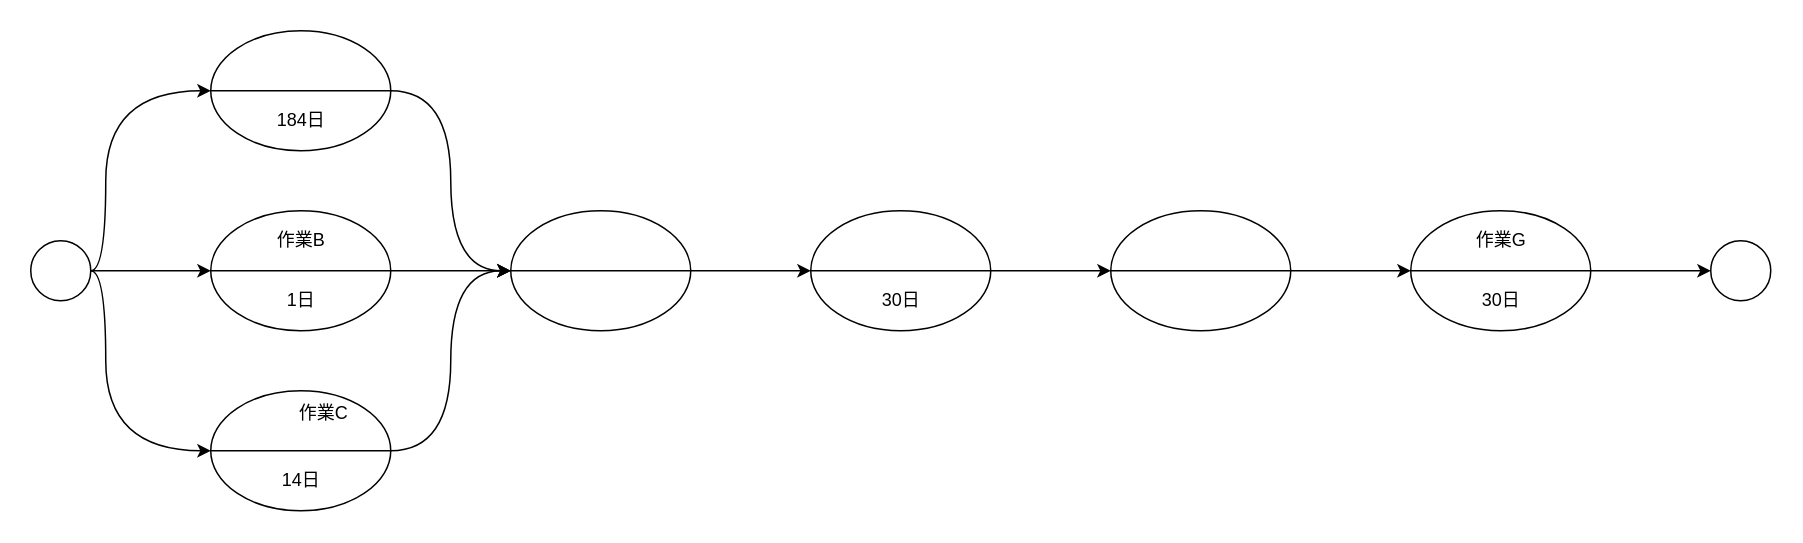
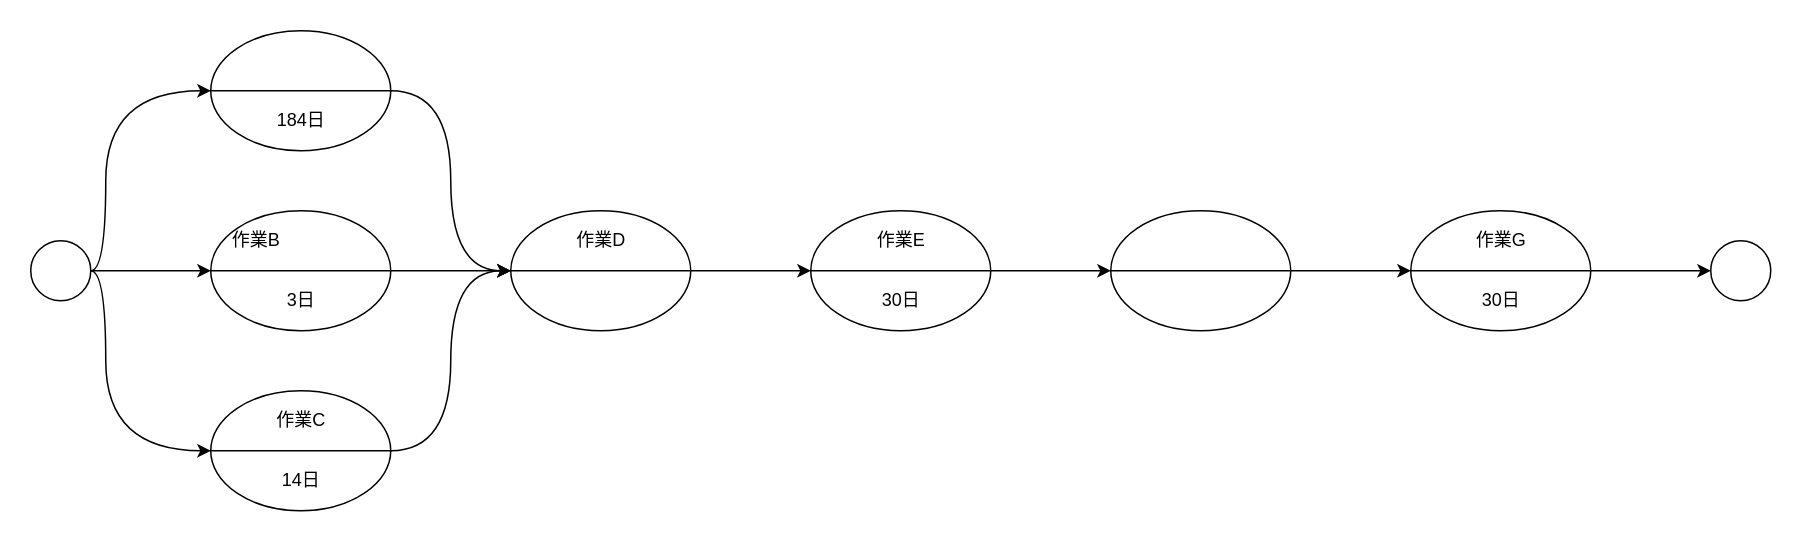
  <mxCell id="0" />
  <mxCell id="1" parent="0" />
  <mxCell id="2" value="" style="ellipse;whiteSpace=wrap;html=1;" vertex="1" parent="1"><mxGeometry x="140" y="20" width="120" height="80" as="geometry" /></mxCell>
  <mxCell id="3" style="edgeStyle=orthogonalEdgeStyle;rounded=0;orthogonalLoop=1;jettySize=auto;html=1;exitX=0;exitY=0.5;exitDx=0;exitDy=0;entryX=1;entryY=0.5;entryDx=0;entryDy=0;endArrow=none;endFill=0;" edge="1" parent="1" source="2" target="2"><mxGeometry relative="1" as="geometry"><Array as="points"><mxPoint x="200" y="60" /><mxPoint x="200" y="60" /></Array></mxGeometry></mxCell>
  <mxCell id="4" value="184日" style="text;html=1;align=center;verticalAlign=middle;resizable=0;points=[];autosize=1;strokeColor=none;fillColor=none;" vertex="1" parent="1"><mxGeometry x="175" y="70" width="50" height="20" as="geometry" /></mxCell>
  <mxCell id="5" style="edgeStyle=orthogonalEdgeStyle;rounded=0;orthogonalLoop=1;jettySize=auto;html=1;entryX=0;entryY=0.5;entryDx=0;entryDy=0;endArrow=classic;endFill=1;" edge="1" parent="1" source="6" target="15"><mxGeometry relative="1" as="geometry" /></mxCell>
  <mxCell id="6" value="" style="ellipse;whiteSpace=wrap;html=1;" vertex="1" parent="1"><mxGeometry x="140" y="140" width="120" height="80" as="geometry" /></mxCell>
  <mxCell id="7" style="edgeStyle=orthogonalEdgeStyle;rounded=0;orthogonalLoop=1;jettySize=auto;html=1;exitX=0;exitY=0.5;exitDx=0;exitDy=0;entryX=1;entryY=0.5;entryDx=0;entryDy=0;endArrow=none;endFill=0;" edge="1" parent="1" source="6" target="6"><mxGeometry relative="1" as="geometry"><Array as="points"><mxPoint x="200" y="180" /><mxPoint x="200" y="180" /></Array></mxGeometry></mxCell>
- <mxCell id="8" value="作業B" style="text;html=1;align=center;verticalAlign=middle;resizable=0;points=[];autosize=1;strokeColor=none;fillColor=none;" vertex="1" parent="1"><mxGeometry x="175" y="150" width="50" height="20" as="geometry" /></mxCell>
- <mxCell id="9" value="1日" style="text;html=1;align=center;verticalAlign=middle;resizable=0;points=[];autosize=1;strokeColor=none;fillColor=none;" vertex="1" parent="1"><mxGeometry x="185" y="190" width="30" height="20" as="geometry" /></mxCell>
+ <mxCell id="8" value="作業B" style="text;html=1;align=center;verticalAlign=middle;resizable=0;points=[];autosize=1;strokeColor=none;fillColor=none;" vertex="1" parent="1"><mxGeometry x="145" y="150" width="50" height="20" as="geometry" /></mxCell>
+ <mxCell id="9" value="3日" style="text;html=1;align=center;verticalAlign=middle;resizable=0;points=[];autosize=1;strokeColor=none;fillColor=none;" vertex="1" parent="1"><mxGeometry x="185" y="190" width="30" height="20" as="geometry" /></mxCell>
  <mxCell id="10" value="" style="ellipse;whiteSpace=wrap;html=1;" vertex="1" parent="1"><mxGeometry x="140" y="260" width="120" height="80" as="geometry" /></mxCell>
  <mxCell id="11" style="edgeStyle=orthogonalEdgeStyle;rounded=0;orthogonalLoop=1;jettySize=auto;html=1;exitX=0;exitY=0.5;exitDx=0;exitDy=0;entryX=1;entryY=0.5;entryDx=0;entryDy=0;endArrow=none;endFill=0;" edge="1" parent="1" source="10" target="10"><mxGeometry relative="1" as="geometry"><Array as="points"><mxPoint x="200" y="300" /><mxPoint x="200" y="300" /></Array></mxGeometry></mxCell>
- <mxCell id="12" value="作業C" style="text;html=1;align=center;verticalAlign=middle;resizable=0;points=[];autosize=1;strokeColor=none;fillColor=none;" vertex="1" parent="1"><mxGeometry x="190" y="265" width="50" height="20" as="geometry" /></mxCell>
+ <mxCell id="12" value="作業C" style="text;html=1;align=center;verticalAlign=middle;resizable=0;points=[];autosize=1;strokeColor=none;fillColor=none;" vertex="1" parent="1"><mxGeometry x="175" y="270" width="50" height="20" as="geometry" /></mxCell>
  <mxCell id="13" value="14日" style="text;html=1;align=center;verticalAlign=middle;resizable=0;points=[];autosize=1;strokeColor=none;fillColor=none;" vertex="1" parent="1"><mxGeometry x="180" y="310" width="40" height="20" as="geometry" /></mxCell>
  <mxCell id="14" style="edgeStyle=orthogonalEdgeStyle;rounded=0;orthogonalLoop=1;jettySize=auto;html=1;entryX=0;entryY=0.5;entryDx=0;entryDy=0;endArrow=classic;endFill=1;" edge="1" parent="1" source="15" target="19"><mxGeometry relative="1" as="geometry" /></mxCell>
  <mxCell id="15" value="" style="ellipse;whiteSpace=wrap;html=1;" vertex="1" parent="1"><mxGeometry x="340" y="140" width="120" height="80" as="geometry" /></mxCell>
  <mxCell id="16" style="edgeStyle=orthogonalEdgeStyle;rounded=0;orthogonalLoop=1;jettySize=auto;html=1;exitX=0;exitY=0.5;exitDx=0;exitDy=0;entryX=1;entryY=0.5;entryDx=0;entryDy=0;endArrow=none;endFill=0;" edge="1" parent="1" source="15" target="15"><mxGeometry relative="1" as="geometry"><Array as="points"><mxPoint x="400" y="180" /><mxPoint x="400" y="180" /></Array></mxGeometry></mxCell>
+ <mxCell id="17" value="作業D" style="text;html=1;align=center;verticalAlign=middle;resizable=0;points=[];autosize=1;strokeColor=none;fillColor=none;" vertex="1" parent="1"><mxGeometry x="375" y="150" width="50" height="20" as="geometry" /></mxCell>
  <mxCell id="18" style="edgeStyle=orthogonalEdgeStyle;rounded=0;orthogonalLoop=1;jettySize=auto;html=1;entryX=0;entryY=0.5;entryDx=0;entryDy=0;endArrow=classic;endFill=1;" edge="1" parent="1" source="19" target="24"><mxGeometry relative="1" as="geometry" /></mxCell>
  <mxCell id="19" value="" style="ellipse;whiteSpace=wrap;html=1;" vertex="1" parent="1"><mxGeometry x="540" y="140" width="120" height="80" as="geometry" /></mxCell>
  <mxCell id="20" style="edgeStyle=orthogonalEdgeStyle;rounded=0;orthogonalLoop=1;jettySize=auto;html=1;exitX=0;exitY=0.5;exitDx=0;exitDy=0;entryX=1;entryY=0.5;entryDx=0;entryDy=0;endArrow=none;endFill=0;" edge="1" parent="1" source="19" target="19"><mxGeometry relative="1" as="geometry"><Array as="points"><mxPoint x="600" y="180" /><mxPoint x="600" y="180" /></Array></mxGeometry></mxCell>
+ <mxCell id="21" value="作業E" style="text;html=1;align=center;verticalAlign=middle;resizable=0;points=[];autosize=1;strokeColor=none;fillColor=none;" vertex="1" parent="1"><mxGeometry x="575" y="150" width="50" height="20" as="geometry" /></mxCell>
  <mxCell id="22" value="30日" style="text;html=1;align=center;verticalAlign=middle;resizable=0;points=[];autosize=1;strokeColor=none;fillColor=none;" vertex="1" parent="1"><mxGeometry x="580" y="190" width="40" height="20" as="geometry" /></mxCell>
  <mxCell id="23" style="edgeStyle=orthogonalEdgeStyle;rounded=0;orthogonalLoop=1;jettySize=auto;html=1;entryX=0;entryY=0.5;entryDx=0;entryDy=0;endArrow=classic;endFill=1;" edge="1" parent="1" source="24" target="27"><mxGeometry relative="1" as="geometry" /></mxCell>
  <mxCell id="24" value="" style="ellipse;whiteSpace=wrap;html=1;" vertex="1" parent="1"><mxGeometry x="740" y="140" width="120" height="80" as="geometry" /></mxCell>
  <mxCell id="25" style="edgeStyle=orthogonalEdgeStyle;rounded=0;orthogonalLoop=1;jettySize=auto;html=1;exitX=0;exitY=0.5;exitDx=0;exitDy=0;entryX=1;entryY=0.5;entryDx=0;entryDy=0;endArrow=none;endFill=0;" edge="1" parent="1" source="24" target="24"><mxGeometry relative="1" as="geometry"><Array as="points"><mxPoint x="800" y="180" /><mxPoint x="800" y="180" /></Array></mxGeometry></mxCell>
  <mxCell id="26" style="edgeStyle=orthogonalEdgeStyle;rounded=0;orthogonalLoop=1;jettySize=auto;html=1;entryX=0;entryY=0.5;entryDx=0;entryDy=0;endArrow=classic;endFill=1;" edge="1" parent="1" source="27" target="37"><mxGeometry relative="1" as="geometry" /></mxCell>
  <mxCell id="27" value="" style="ellipse;whiteSpace=wrap;html=1;" vertex="1" parent="1"><mxGeometry x="940" y="140" width="120" height="80" as="geometry" /></mxCell>
  <mxCell id="28" style="edgeStyle=orthogonalEdgeStyle;rounded=0;orthogonalLoop=1;jettySize=auto;html=1;exitX=0;exitY=0.5;exitDx=0;exitDy=0;entryX=1;entryY=0.5;entryDx=0;entryDy=0;endArrow=none;endFill=0;" edge="1" parent="1" source="27" target="27"><mxGeometry relative="1" as="geometry"><Array as="points"><mxPoint x="1000" y="180" /><mxPoint x="1000" y="180" /></Array></mxGeometry></mxCell>
  <mxCell id="29" value="作業G" style="text;html=1;align=center;verticalAlign=middle;resizable=0;points=[];autosize=1;strokeColor=none;fillColor=none;" vertex="1" parent="1"><mxGeometry x="975" y="150" width="50" height="20" as="geometry" /></mxCell>
  <mxCell id="30" value="30日" style="text;html=1;align=center;verticalAlign=middle;resizable=0;points=[];autosize=1;strokeColor=none;fillColor=none;" vertex="1" parent="1"><mxGeometry x="980" y="190" width="40" height="20" as="geometry" /></mxCell>
  <mxCell id="31" style="edgeStyle=orthogonalEdgeStyle;rounded=0;orthogonalLoop=1;jettySize=auto;html=1;endArrow=classic;endFill=1;" edge="1" parent="1" source="32"><mxGeometry relative="1" as="geometry"><mxPoint x="140" y="180" as="targetPoint" /></mxGeometry></mxCell>
  <mxCell id="32" value="" style="ellipse;whiteSpace=wrap;html=1;aspect=fixed;" vertex="1" parent="1"><mxGeometry x="20" y="160" width="40" height="40" as="geometry" /></mxCell>
  <mxCell id="33" value="" style="curved=1;endArrow=classic;html=1;rounded=0;edgeStyle=orthogonalEdgeStyle;entryX=0;entryY=0.5;entryDx=0;entryDy=0;exitX=1;exitY=0.5;exitDx=0;exitDy=0;" edge="1" parent="1" source="32" target="2"><mxGeometry width="50" height="50" relative="1" as="geometry"><mxPoint x="61" y="100" as="sourcePoint" /><mxPoint x="100" y="70" as="targetPoint" /><Array as="points"><mxPoint x="70" y="180" /><mxPoint x="70" y="60" /></Array></mxGeometry></mxCell>
  <mxCell id="34" value="" style="curved=1;endArrow=classic;html=1;rounded=0;edgeStyle=orthogonalEdgeStyle;entryX=0;entryY=0.5;entryDx=0;entryDy=0;exitX=1;exitY=0.5;exitDx=0;exitDy=0;" edge="1" parent="1" source="32" target="10"><mxGeometry width="50" height="50" relative="1" as="geometry"><mxPoint x="61" y="356" as="sourcePoint" /><mxPoint x="140" y="244" as="targetPoint" /><Array as="points"><mxPoint x="70" y="180" /><mxPoint x="70" y="300" /></Array></mxGeometry></mxCell>
  <mxCell id="35" value="" style="curved=1;endArrow=classic;html=1;rounded=0;edgeStyle=orthogonalEdgeStyle;exitX=1;exitY=0.5;exitDx=0;exitDy=0;" edge="1" parent="1" source="10"><mxGeometry width="50" height="50" relative="1" as="geometry"><mxPoint x="310" y="382" as="sourcePoint" /><mxPoint x="340" y="180" as="targetPoint" /><Array as="points"><mxPoint x="300" y="300" /><mxPoint x="300" y="180" /></Array></mxGeometry></mxCell>
  <mxCell id="36" value="" style="curved=1;endArrow=classic;html=1;rounded=0;edgeStyle=orthogonalEdgeStyle;entryX=0;entryY=0.5;entryDx=0;entryDy=0;exitX=1;exitY=0.5;exitDx=0;exitDy=0;" edge="1" parent="1" source="2" target="15"><mxGeometry width="50" height="50" relative="1" as="geometry"><mxPoint x="91" y="202" as="sourcePoint" /><mxPoint x="170" y="90" as="targetPoint" /><Array as="points"><mxPoint x="300" y="60" /><mxPoint x="300" y="180" /></Array></mxGeometry></mxCell>
  <mxCell id="37" value="" style="ellipse;whiteSpace=wrap;html=1;aspect=fixed;" vertex="1" parent="1"><mxGeometry x="1140" y="160" width="40" height="40" as="geometry" /></mxCell>
